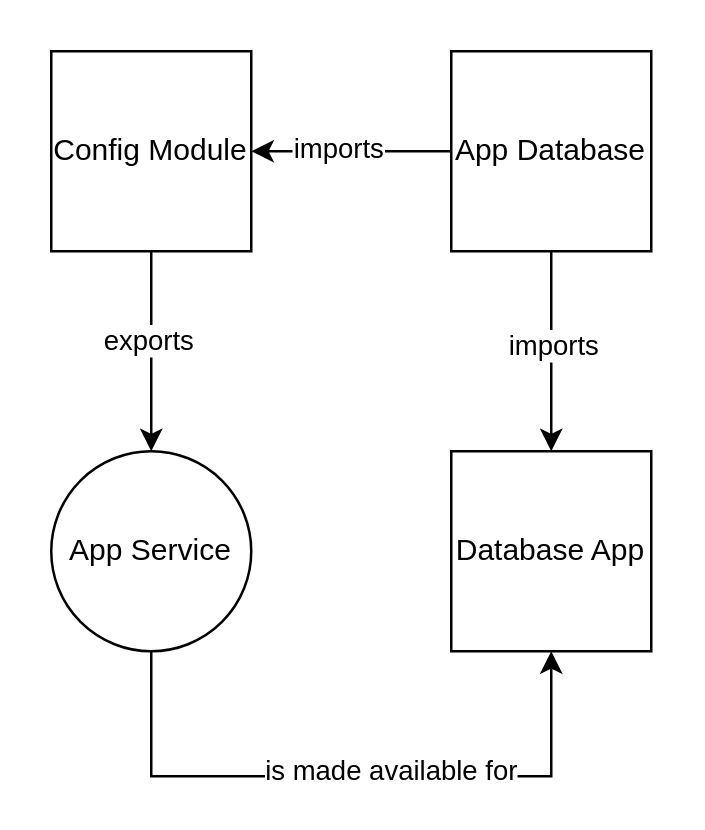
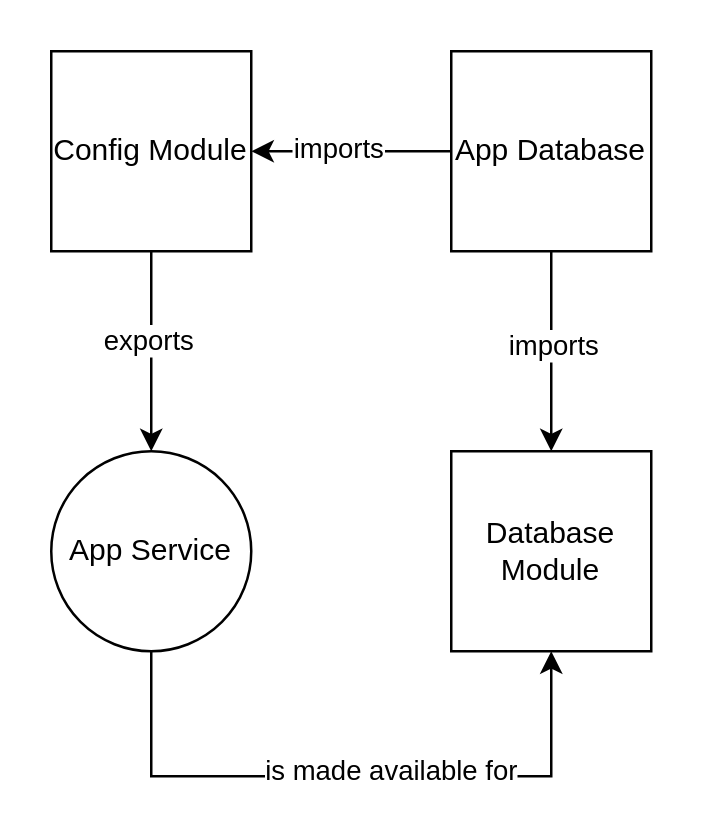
  <mxCell id="0" />
  <mxCell id="1" parent="0" />
  <mxCell id="2" value="App Database" style="whiteSpace=wrap;html=1;aspect=fixed;" vertex="1" parent="1"><mxGeometry x="180" y="20" width="80" height="80" as="geometry" /></mxCell>
  <mxCell id="3" value="Config Module" style="whiteSpace=wrap;html=1;aspect=fixed;" vertex="1" parent="1"><mxGeometry x="20" y="20" width="80" height="80" as="geometry" /></mxCell>
  <mxCell id="4" value="App Service" style="ellipse;whiteSpace=wrap;html=1;aspect=fixed;" vertex="1" parent="1"><mxGeometry x="20" y="180" width="80" height="80" as="geometry" /></mxCell>
  <mxCell id="5" value="" style="endArrow=classic;html=1;exitX=0;exitY=0.5;exitDx=0;exitDy=0;entryX=1;entryY=0.5;entryDx=0;entryDy=0;" edge="1" parent="1" source="2" target="3"><mxGeometry width="50" height="50" relative="1" as="geometry"><mxPoint x="200" y="90" as="sourcePoint" /><mxPoint x="250" y="40" as="targetPoint" /></mxGeometry></mxCell>
  <mxCell id="6" value="imports" style="edgeLabel;html=1;align=center;verticalAlign=middle;resizable=0;points=[];" vertex="1" connectable="0" parent="5"><mxGeometry x="0.15" y="-2" relative="1" as="geometry"><mxPoint as="offset" /></mxGeometry></mxCell>
  <mxCell id="7" value="" style="endArrow=classic;html=1;exitX=0.5;exitY=1;exitDx=0;exitDy=0;entryX=0.5;entryY=0;entryDx=0;entryDy=0;" edge="1" parent="1" source="3" target="4"><mxGeometry width="50" height="50" relative="1" as="geometry"><mxPoint x="200" y="90" as="sourcePoint" /><mxPoint x="250" y="40" as="targetPoint" /></mxGeometry></mxCell>
  <mxCell id="8" value="exports" style="edgeLabel;html=1;align=center;verticalAlign=middle;resizable=0;points=[];" vertex="1" connectable="0" parent="7"><mxGeometry x="-0.125" y="-2" relative="1" as="geometry"><mxPoint as="offset" /></mxGeometry></mxCell>
  <mxCell id="9" value="" style="endArrow=classic;html=1;exitX=0.5;exitY=1;exitDx=0;exitDy=0;entryX=0.5;entryY=0;entryDx=0;entryDy=0;" edge="1" parent="1" source="2" target="13"><mxGeometry width="50" height="50" relative="1" as="geometry"><mxPoint x="200" y="90" as="sourcePoint" /><mxPoint x="220" y="180" as="targetPoint" /></mxGeometry></mxCell>
  <mxCell id="10" value="imports" style="edgeLabel;html=1;align=center;verticalAlign=middle;resizable=0;points=[];" vertex="1" connectable="0" parent="9"><mxGeometry x="-0.075" relative="1" as="geometry"><mxPoint as="offset" /></mxGeometry></mxCell>
  <mxCell id="11" value="" style="endArrow=classic;html=1;exitX=0.5;exitY=1;exitDx=0;exitDy=0;entryX=0.5;entryY=1;entryDx=0;entryDy=0;rounded=0;" edge="1" parent="1" source="4" target="13"><mxGeometry width="50" height="50" relative="1" as="geometry"><mxPoint x="200" y="260" as="sourcePoint" /><mxPoint x="220" y="260" as="targetPoint" /><Array as="points"><mxPoint x="60" y="310" /><mxPoint x="220" y="310" /></Array></mxGeometry></mxCell>
  <mxCell id="12" value="is made available for" style="edgeLabel;html=1;align=center;verticalAlign=middle;resizable=0;points=[];" vertex="1" connectable="0" parent="11"><mxGeometry x="0.115" y="3" relative="1" as="geometry"><mxPoint as="offset" /></mxGeometry></mxCell>
- <mxCell id="13" value="Database App" style="whiteSpace=wrap;html=1;aspect=fixed;" vertex="1" parent="1"><mxGeometry x="180" y="180" width="80" height="80" as="geometry" /></mxCell>
+ <mxCell id="13" value="Database Module" style="whiteSpace=wrap;html=1;aspect=fixed;" vertex="1" parent="1"><mxGeometry x="180" y="180" width="80" height="80" as="geometry" /></mxCell>
